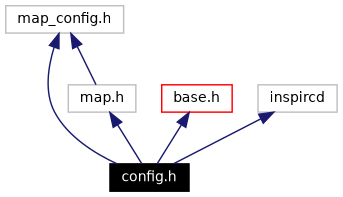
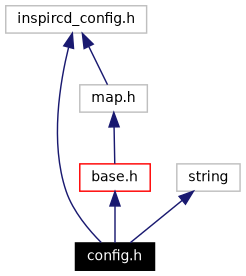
  digraph {
    node [color=grey75 fontname=Helvetica fontsize=10 shape=box]
    edge [color=midnightblue dir=back fontname=Helvetica fontsize=10 style=solid]
    n1 [color=black fontcolor=white height=0.2 label="config.h" style=filled width=0.4]
-   n2 [height=0.2 label="map_config.h" width=0.4]
+   n2 [height=0.2 label="inspircd_config.h" width=0.4]
    n3 [height=0.2 label="map.h" width=0.4]
    n4 [color=red height=0.2 label="base.h" width=0.4]
-   n5 [height=0.2 label=inspircd width=0.4]
+   n5 [height=0.2 label=string width=0.4]
    n2 -> n1
    n2 -> n3
-   n3 -> n1
+   n3 -> n4
    n4 -> n1
    n5 -> n1
  }
